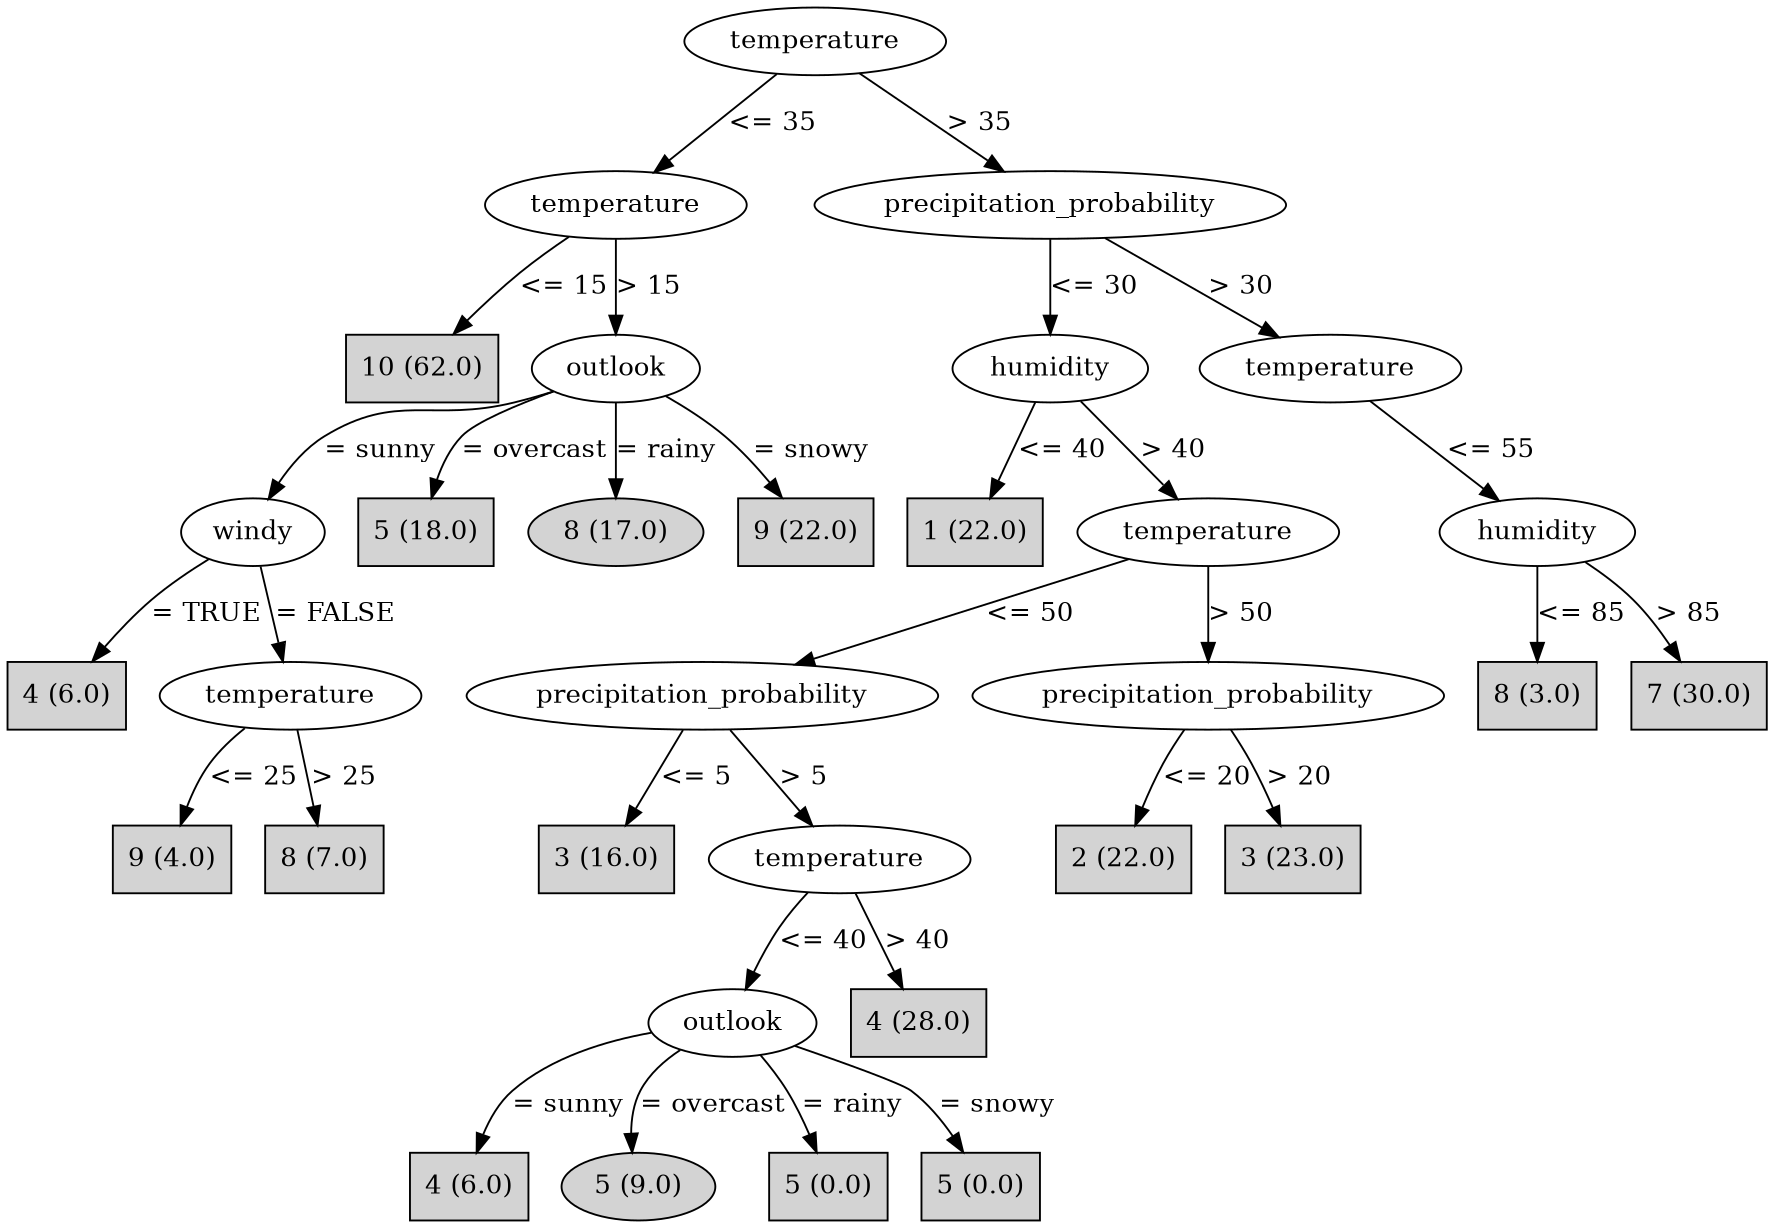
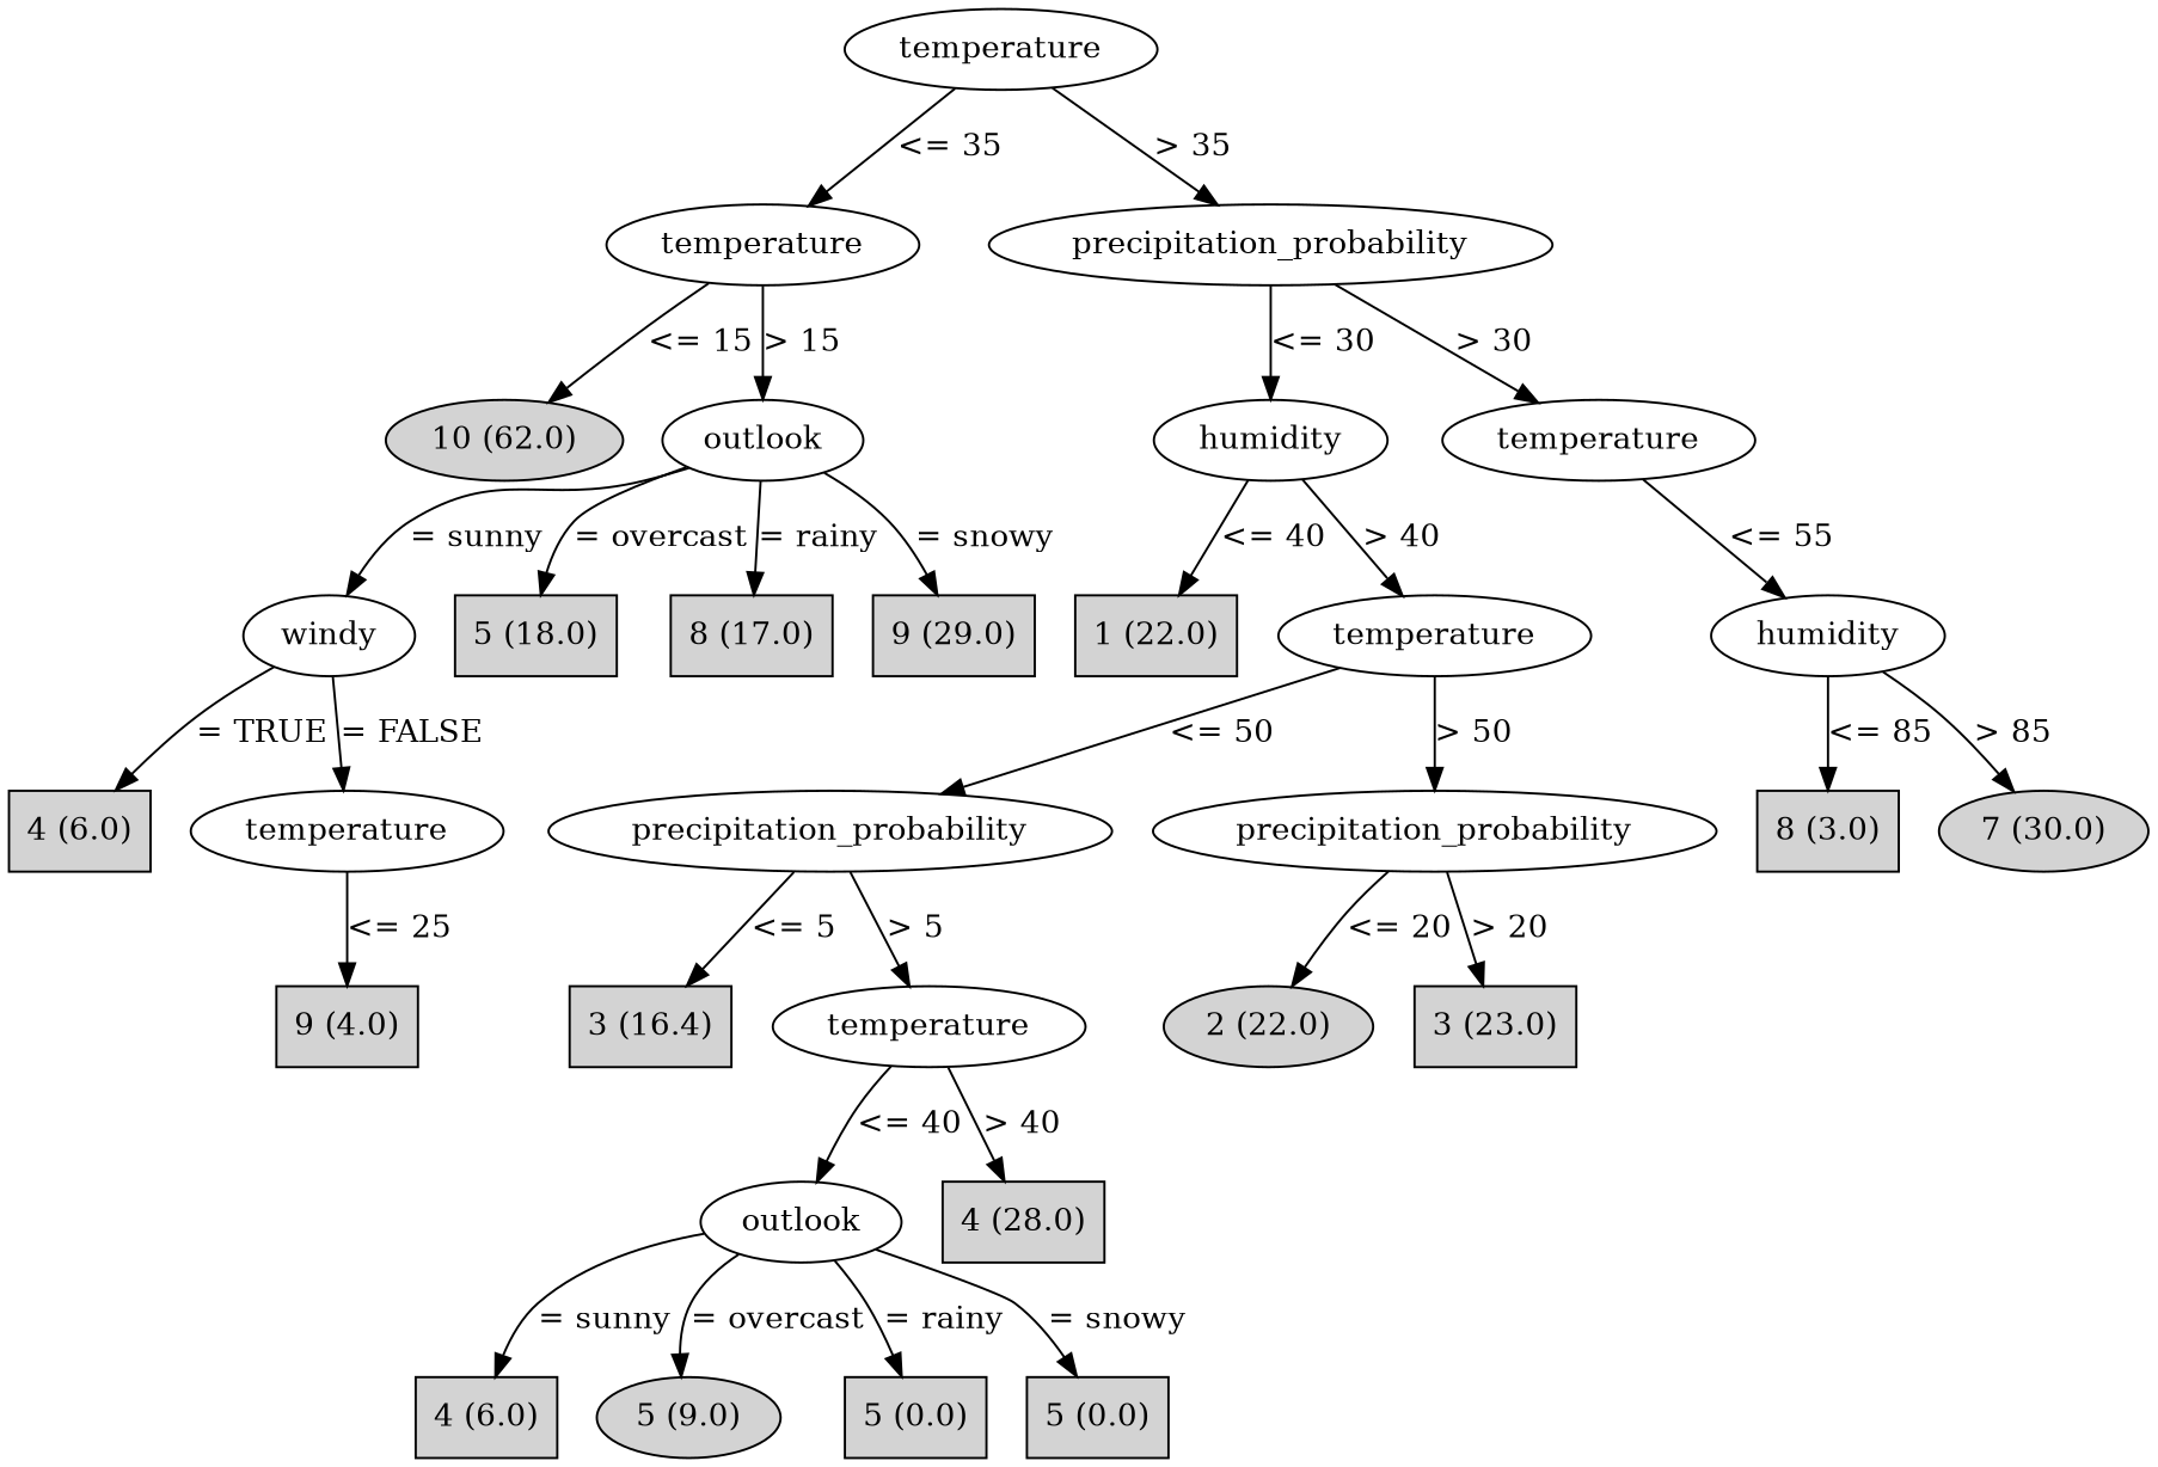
  digraph {
    node [shape=box style=filled]
    n1 [label=temperature shape="" style=""]
    n2 [label=temperature shape="" style=""]
    n3 [label=precipitation_probability shape="" style=""]
-   n4 [label="10 (62.0)"]
+   n4 [label="10 (62.0)" shape=ellipse]
    n5 [label=outlook shape="" style=""]
    n6 [label=humidity shape="" style=""]
    n7 [label=temperature shape="" style=""]
    n8 [label=windy shape="" style=""]
    n9 [label="5 (18.0)"]
-   n10 [label="8 (17.0)" shape=ellipse]
-   n11 [label="9 (22.0)"]
+   n10 [label="8 (17.0)"]
+   n11 [label="9 (29.0)"]
    n12 [label="4 (6.0)"]
    n13 [label=temperature shape="" style=""]
    n14 [label="9 (4.0)"]
-   n15 [label="8 (7.0)"]
    n16 [label="1 (22.0)"]
    n17 [label=temperature shape="" style=""]
    n18 [label=humidity shape="" style=""]
    n19 [label=precipitation_probability shape="" style=""]
    n20 [label=precipitation_probability shape="" style=""]
-   n21 [label="3 (16.0)"]
+   n21 [label="3 (16.4)"]
    n22 [label=temperature shape="" style=""]
-   n23 [label="2 (22.0)"]
+   n23 [label="2 (22.0)" shape=ellipse]
    n24 [label="3 (23.0)"]
    n25 [label=outlook shape="" style=""]
    n26 [label="4 (28.0)"]
    n27 [label="4 (6.0)"]
    n28 [label="5 (9.0)" shape=ellipse]
    n29 [label="5 (0.0)"]
    n30 [label="5 (0.0)"]
    n31 [label="8 (3.0)"]
-   n32 [label="7 (30.0)"]
+   n32 [label="7 (30.0)" shape=ellipse]
    n1 -> n2 [label="<= 35"]
    n1 -> n3 [label="> 35"]
    n2 -> n4 [label="<= 15"]
    n2 -> n5 [label="> 15"]
    n3 -> n6 [label="<= 30"]
    n3 -> n7 [label="> 30"]
    n5 -> n8 [label="= sunny"]
    n5 -> n9 [label="= overcast"]
    n5 -> n10 [label="= rainy"]
    n5 -> n11 [label="= snowy"]
    n6 -> n16 [label="<= 40"]
    n6 -> n17 [label="> 40"]
    n7 -> n18 [label="<= 55"]
    n8 -> n12 [label="= TRUE"]
    n8 -> n13 [label="= FALSE"]
    n13 -> n14 [label="<= 25"]
-   n13 -> n15 [label="> 25"]
    n17 -> n19 [label="<= 50"]
    n17 -> n20 [label="> 50"]
    n18 -> n31 [label="<= 85"]
    n18 -> n32 [label="> 85"]
    n19 -> n21 [label="<= 5"]
    n19 -> n22 [label="> 5"]
    n20 -> n23 [label="<= 20"]
    n20 -> n24 [label="> 20"]
    n22 -> n25 [label="<= 40"]
    n22 -> n26 [label="> 40"]
    n25 -> n27 [label="= sunny"]
    n25 -> n28 [label="= overcast"]
    n25 -> n29 [label="= rainy"]
    n25 -> n30 [label="= snowy"]
  }
